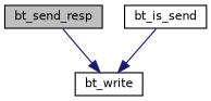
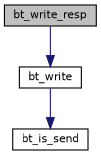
  digraph {
    rankdir=TB
    node [color=black fontname=Helvetica fontsize=10 shape=record]
    edge [color=midnightblue fontname=Helvetica fontsize=10 labelfontname=Helvetica labelfontsize=10 style=solid]
-   n1 [fillcolor=grey75 fontcolor=black height=0.2 label=bt_send_resp style=filled width=0.4]
+   n1 [fillcolor=grey75 fontcolor=black height=0.2 label=bt_write_resp style=filled width=0.4]
    n2 [height=0.2 label=bt_write width=0.4]
    n3 [height=0.2 label=bt_is_send width=0.4]
    n1 -> n2
-   n3 -> n2
+   n2 -> n3
  }
